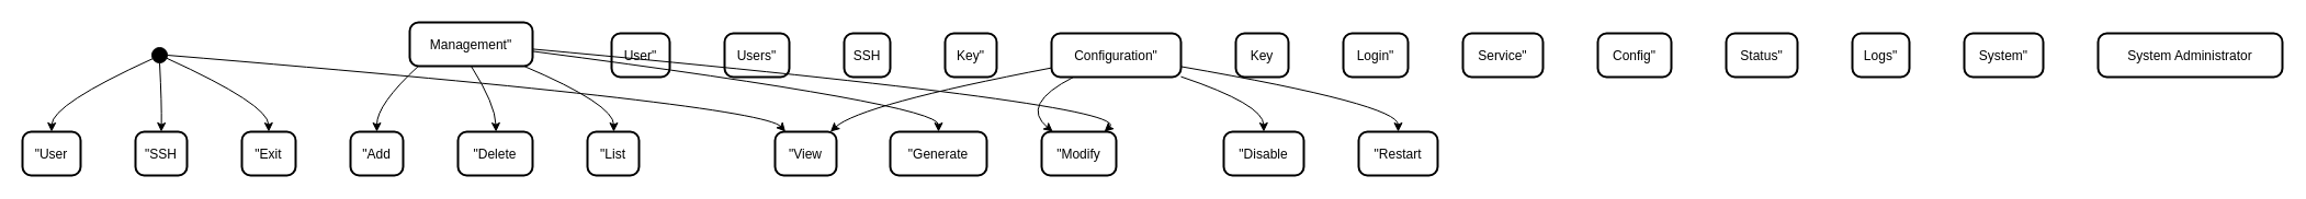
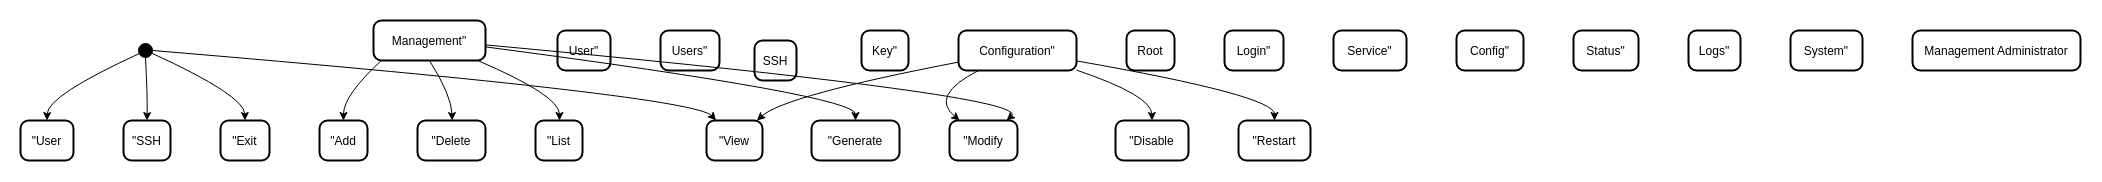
  <mxCell id="0" />
  <mxCell id="1" parent="0" />
  <mxCell id="2" value="" style="ellipse;fillColor=strokeColor;" vertex="1" parent="1"><mxGeometry x="138" y="43" width="14" height="14" as="geometry" /></mxCell>
  <mxCell id="3" value="&quot;User" style="rounded=1;arcSize=20;strokeWidth=2" vertex="1" parent="1"><mxGeometry x="20" y="120" width="53" height="40" as="geometry" /></mxCell>
  <mxCell id="4" value="Management&quot;" style="rounded=1;arcSize=20;strokeWidth=2" vertex="1" parent="1"><mxGeometry x="373" y="20" width="112" height="40" as="geometry" /></mxCell>
  <mxCell id="5" value="&quot;Add" style="rounded=1;arcSize=20;strokeWidth=2" vertex="1" parent="1"><mxGeometry x="319" y="120" width="48" height="40" as="geometry" /></mxCell>
  <mxCell id="6" value="User&quot;" style="rounded=1;arcSize=20;strokeWidth=2" vertex="1" parent="1"><mxGeometry x="557" y="30" width="53" height="40" as="geometry" /></mxCell>
  <mxCell id="7" value="&quot;Delete" style="rounded=1;arcSize=20;strokeWidth=2" vertex="1" parent="1"><mxGeometry x="417" y="120" width="68" height="40" as="geometry" /></mxCell>
  <mxCell id="8" value="&quot;Modify" style="rounded=1;arcSize=20;strokeWidth=2" vertex="1" parent="1"><mxGeometry x="949" y="120" width="68" height="40" as="geometry" /></mxCell>
  <mxCell id="9" value="&quot;List" style="rounded=1;arcSize=20;strokeWidth=2" vertex="1" parent="1"><mxGeometry x="535" y="120" width="47" height="40" as="geometry" /></mxCell>
  <mxCell id="10" value="Users&quot;" style="rounded=1;arcSize=20;strokeWidth=2" vertex="1" parent="1"><mxGeometry x="660" y="30" width="59" height="40" as="geometry" /></mxCell>
  <mxCell id="11" value="&quot;Generate" style="rounded=1;arcSize=20;strokeWidth=2" vertex="1" parent="1"><mxGeometry x="811" y="120" width="88" height="40" as="geometry" /></mxCell>
- <mxCell id="12" value="SSH" style="rounded=1;arcSize=20;strokeWidth=2" vertex="1" parent="1"><mxGeometry x="769" y="30" width="42" height="40" as="geometry" /></mxCell>
+ <mxCell id="12" value="SSH" style="rounded=1;arcSize=20;strokeWidth=2" vertex="1" parent="1"><mxGeometry x="754" y="40" width="42" height="40" as="geometry" /></mxCell>
  <mxCell id="13" value="Key&quot;" style="rounded=1;arcSize=20;strokeWidth=2" vertex="1" parent="1"><mxGeometry x="861" y="30" width="47" height="40" as="geometry" /></mxCell>
  <mxCell id="14" value="&quot;SSH" style="rounded=1;arcSize=20;strokeWidth=2" vertex="1" parent="1"><mxGeometry x="123" y="120" width="47" height="40" as="geometry" /></mxCell>
  <mxCell id="15" value="Configuration&quot;" style="rounded=1;arcSize=20;strokeWidth=2" vertex="1" parent="1"><mxGeometry x="958" y="30" width="118" height="40" as="geometry" /></mxCell>
  <mxCell id="16" value="&quot;Disable" style="rounded=1;arcSize=20;strokeWidth=2" vertex="1" parent="1"><mxGeometry x="1115" y="120" width="73" height="40" as="geometry" /></mxCell>
- <mxCell id="17" value="Key" style="rounded=1;arcSize=20;strokeWidth=2" vertex="1" parent="1"><mxGeometry x="1126" y="30" width="48" height="40" as="geometry" /></mxCell>
+ <mxCell id="17" value="Root" style="rounded=1;arcSize=20;strokeWidth=2" vertex="1" parent="1"><mxGeometry x="1126" y="30" width="48" height="40" as="geometry" /></mxCell>
  <mxCell id="18" value="Login&quot;" style="rounded=1;arcSize=20;strokeWidth=2" vertex="1" parent="1"><mxGeometry x="1224" y="30" width="59" height="40" as="geometry" /></mxCell>
  <mxCell id="19" value="&quot;Restart" style="rounded=1;arcSize=20;strokeWidth=2" vertex="1" parent="1"><mxGeometry x="1238" y="120" width="72" height="40" as="geometry" /></mxCell>
  <mxCell id="20" value="Service&quot;" style="rounded=1;arcSize=20;strokeWidth=2" vertex="1" parent="1"><mxGeometry x="1333" y="30" width="73" height="40" as="geometry" /></mxCell>
  <mxCell id="21" value="Config&quot;" style="rounded=1;arcSize=20;strokeWidth=2" vertex="1" parent="1"><mxGeometry x="1456" y="30" width="67" height="40" as="geometry" /></mxCell>
  <mxCell id="22" value="&quot;View" style="rounded=1;arcSize=20;strokeWidth=2" vertex="1" parent="1"><mxGeometry x="706" y="120" width="56" height="40" as="geometry" /></mxCell>
  <mxCell id="23" value="Status&quot;" style="rounded=1;arcSize=20;strokeWidth=2" vertex="1" parent="1"><mxGeometry x="1573" y="30" width="65" height="40" as="geometry" /></mxCell>
  <mxCell id="24" value="Logs&quot;" style="rounded=1;arcSize=20;strokeWidth=2" vertex="1" parent="1"><mxGeometry x="1688" y="30" width="52" height="40" as="geometry" /></mxCell>
  <mxCell id="25" value="&quot;Exit" style="rounded=1;arcSize=20;strokeWidth=2" vertex="1" parent="1"><mxGeometry x="220" y="120" width="49" height="40" as="geometry" /></mxCell>
  <mxCell id="26" value="System&quot;" style="rounded=1;arcSize=20;strokeWidth=2" vertex="1" parent="1"><mxGeometry x="1790" y="30" width="72" height="40" as="geometry" /></mxCell>
- <mxCell id="27" value="System Administrator" style="rounded=1;arcSize=20;strokeWidth=2" vertex="1" parent="1"><mxGeometry x="1912" y="30" width="168" height="40" as="geometry" /></mxCell>
+ <mxCell id="27" value="Management Administrator" style="rounded=1;arcSize=20;strokeWidth=2" vertex="1" parent="1"><mxGeometry x="1912" y="30" width="168" height="40" as="geometry" /></mxCell>
  <mxCell id="28" value="" style="curved=1;startArrow=none;;exitX=0.03;exitY=0.73;entryX=0.5;entryY=0;rounded=0;" edge="1" parent="1" source="2" target="3"><mxGeometry relative="1" as="geometry"><Array as="points"><mxPoint x="47" y="95" /></Array></mxGeometry></mxCell>
  <mxCell id="29" value="" style="curved=1;startArrow=none;;exitX=0.07;exitY=1;entryX=0.5;entryY=0;rounded=0;" edge="1" parent="1" source="4" target="5"><mxGeometry relative="1" as="geometry"><Array as="points"><mxPoint x="343" y="95" /></Array></mxGeometry></mxCell>
  <mxCell id="30" value="" style="curved=1;startArrow=none;;exitX=0.5;exitY=1;entryX=0.51;entryY=0;rounded=0;" edge="1" parent="1" source="4" target="7"><mxGeometry relative="1" as="geometry"><Array as="points"><mxPoint x="451" y="95" /></Array></mxGeometry></mxCell>
  <mxCell id="31" value="" style="curved=1;startArrow=none;;exitX=1;exitY=0.61;entryX=0.84;entryY=0;rounded=0;" edge="1" parent="1" source="4" target="8"><mxGeometry relative="1" as="geometry"><Array as="points"><mxPoint x="1034" y="95" /></Array></mxGeometry></mxCell>
  <mxCell id="32" value="" style="curved=1;startArrow=none;;exitX=0.93;exitY=1;entryX=0.51;entryY=0;rounded=0;" edge="1" parent="1" source="4" target="9"><mxGeometry relative="1" as="geometry"><Array as="points"><mxPoint x="559" y="95" /></Array></mxGeometry></mxCell>
  <mxCell id="33" value="" style="curved=1;startArrow=none;;exitX=1;exitY=0.66;entryX=0.5;entryY=0;rounded=0;" edge="1" parent="1" source="4" target="11"><mxGeometry relative="1" as="geometry"><Array as="points"><mxPoint x="855" y="95" /></Array></mxGeometry></mxCell>
  <mxCell id="34" value="" style="curved=1;startArrow=none;;exitX=0.54;exitY=1;entryX=0.5;entryY=0;rounded=0;" edge="1" parent="1" source="2" target="14"><mxGeometry relative="1" as="geometry"><Array as="points"><mxPoint x="147" y="95" /></Array></mxGeometry></mxCell>
  <mxCell id="35" value="" style="curved=1;startArrow=none;;exitX=1;exitY=0.99;entryX=0.5;entryY=0;rounded=0;" edge="1" parent="1" source="15" target="16"><mxGeometry relative="1" as="geometry"><Array as="points"><mxPoint x="1151" y="95" /></Array></mxGeometry></mxCell>
  <mxCell id="36" value="" style="curved=1;startArrow=none;;exitX=1;exitY=0.76;entryX=0.5;entryY=0;rounded=0;" edge="1" parent="1" source="15" target="19"><mxGeometry relative="1" as="geometry"><Array as="points"><mxPoint x="1274" y="95" /></Array></mxGeometry></mxCell>
  <mxCell id="37" value="" style="curved=1;startArrow=none;;exitX=0.17;exitY=1;entryX=0.15;entryY=0;rounded=0;" edge="1" parent="1" source="15" target="8"><mxGeometry relative="1" as="geometry"><Array as="points"><mxPoint x="929" y="95" /></Array></mxGeometry></mxCell>
  <mxCell id="38" value="" style="curved=1;startArrow=none;;exitX=0;exitY=0.79;entryX=0.9;entryY=0;rounded=0;" edge="1" parent="1" source="15" target="22"><mxGeometry relative="1" as="geometry"><Array as="points"><mxPoint x="784" y="95" /></Array></mxGeometry></mxCell>
  <mxCell id="39" value="" style="curved=1;startArrow=none;;exitX=1.03;exitY=0.54;entryX=0.17;entryY=0;rounded=0;" edge="1" parent="1" source="2" target="22"><mxGeometry relative="1" as="geometry"><Array as="points"><mxPoint x="693" y="95" /></Array></mxGeometry></mxCell>
  <mxCell id="40" value="" style="curved=1;startArrow=none;;exitX=1.03;exitY=0.73;entryX=0.5;entryY=0;rounded=0;" edge="1" parent="1" source="2" target="25"><mxGeometry relative="1" as="geometry"><Array as="points"><mxPoint x="244" y="95" /></Array></mxGeometry></mxCell>
